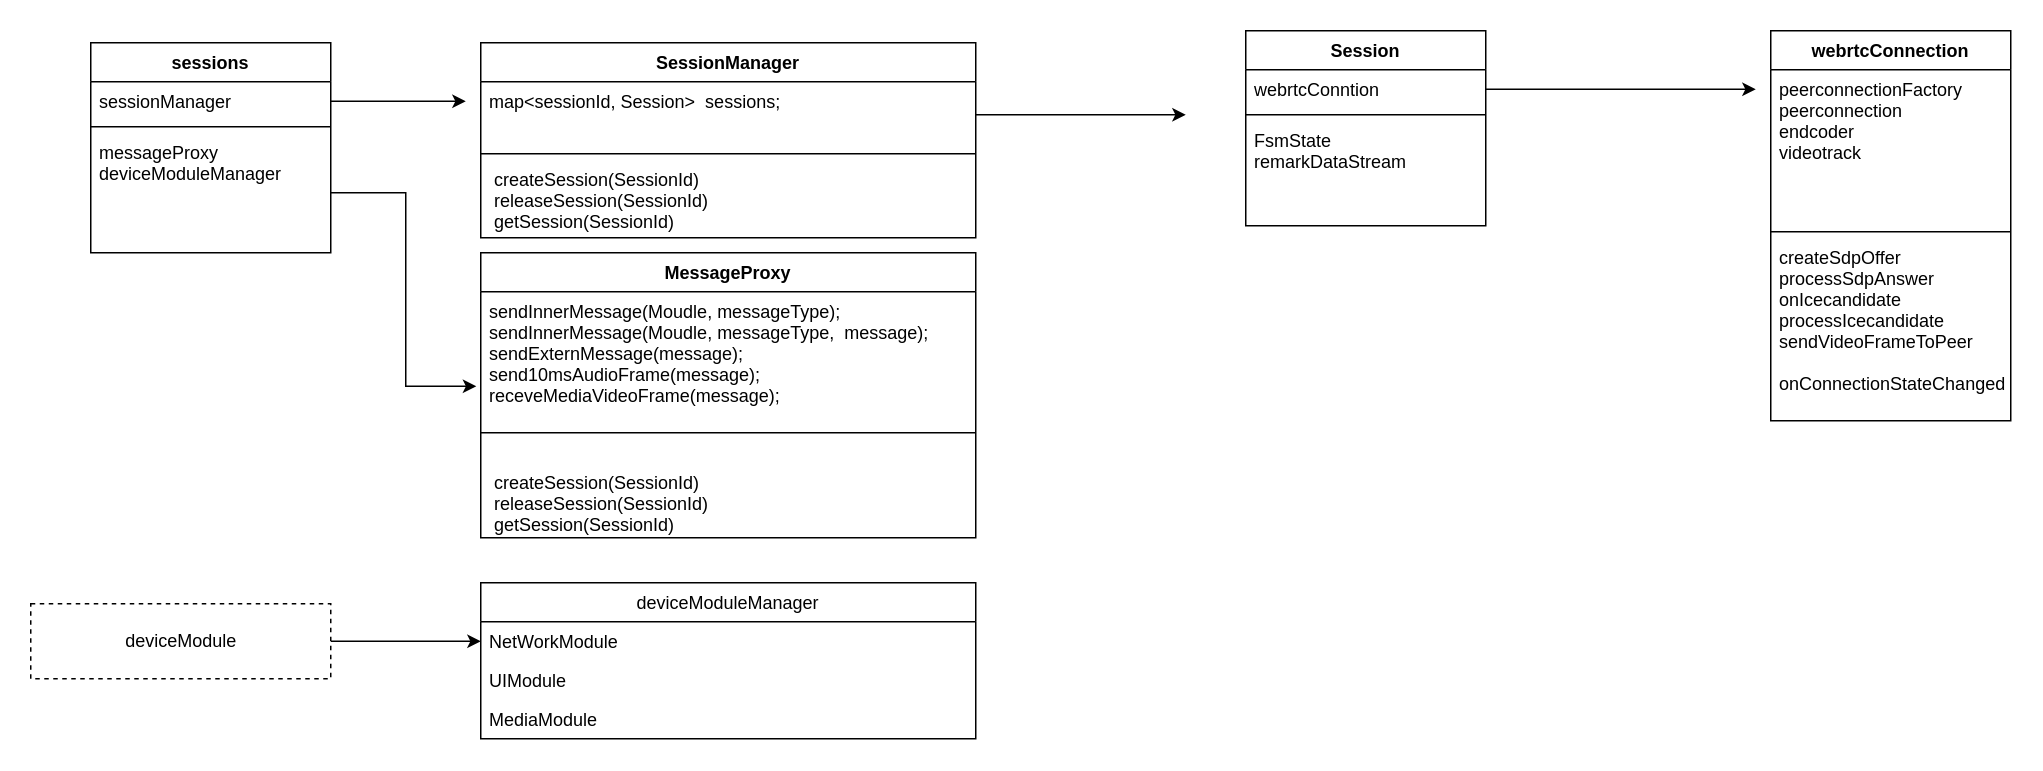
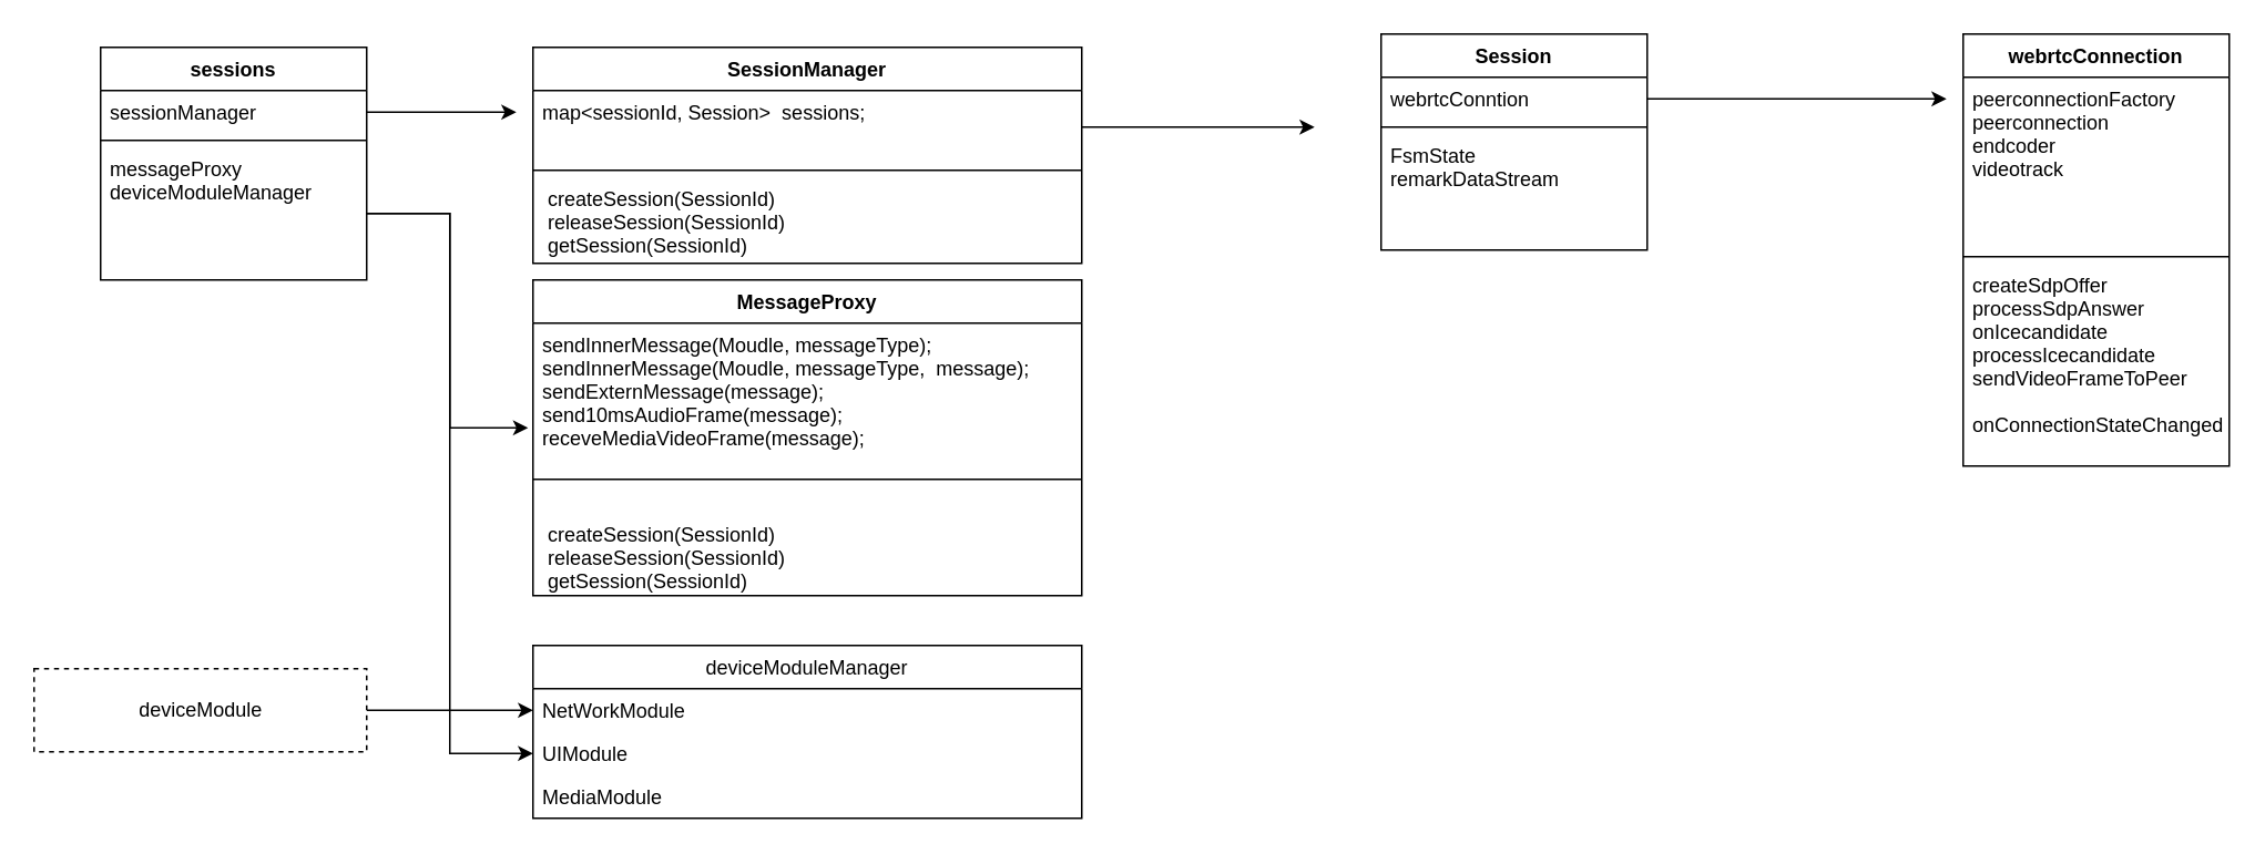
  <mxCell id="0" />
  <mxCell id="1" parent="0" />
  <mxCell id="2" value="sessions" style="swimlane;fontStyle=1;align=center;verticalAlign=top;childLayout=stackLayout;horizontal=1;startSize=26;horizontalStack=0;resizeParent=1;resizeParentMax=0;resizeLast=0;collapsible=1;marginBottom=0;" vertex="1" parent="1"><mxGeometry x="60" y="28" width="160" height="140" as="geometry" /></mxCell>
  <mxCell id="3" value="sessionManager" style="text;strokeColor=none;fillColor=none;align=left;verticalAlign=top;spacingLeft=4;spacingRight=4;overflow=hidden;rotatable=0;points=[[0,0.5],[1,0.5]];portConstraint=eastwest;" vertex="1" parent="2"><mxGeometry y="26" width="160" height="26" as="geometry" /></mxCell>
  <mxCell id="4" value="" style="line;strokeWidth=1;fillColor=none;align=left;verticalAlign=middle;spacingTop=-1;spacingLeft=3;spacingRight=3;rotatable=0;labelPosition=right;points=[];portConstraint=eastwest;" vertex="1" parent="2"><mxGeometry y="52" width="160" height="8" as="geometry" /></mxCell>
  <mxCell id="5" value="messageProxy&#10;deviceModuleManager" style="text;strokeColor=none;fillColor=none;align=left;verticalAlign=top;spacingLeft=4;spacingRight=4;overflow=hidden;rotatable=0;points=[[0,0.5],[1,0.5]];portConstraint=eastwest;" vertex="1" parent="2"><mxGeometry y="60" width="160" height="80" as="geometry" /></mxCell>
  <mxCell id="6" value="Session" style="swimlane;fontStyle=1;align=center;verticalAlign=top;childLayout=stackLayout;horizontal=1;startSize=26;horizontalStack=0;resizeParent=1;resizeParentMax=0;resizeLast=0;collapsible=1;marginBottom=0;" vertex="1" parent="1"><mxGeometry x="830" y="20" width="160" height="130" as="geometry" /></mxCell>
  <mxCell id="7" value="webrtcConntion" style="text;strokeColor=none;fillColor=none;align=left;verticalAlign=top;spacingLeft=4;spacingRight=4;overflow=hidden;rotatable=0;points=[[0,0.5],[1,0.5]];portConstraint=eastwest;" vertex="1" parent="6"><mxGeometry y="26" width="160" height="26" as="geometry" /></mxCell>
  <mxCell id="8" value="" style="line;strokeWidth=1;fillColor=none;align=left;verticalAlign=middle;spacingTop=-1;spacingLeft=3;spacingRight=3;rotatable=0;labelPosition=right;points=[];portConstraint=eastwest;" vertex="1" parent="6"><mxGeometry y="52" width="160" height="8" as="geometry" /></mxCell>
  <mxCell id="9" value="FsmState&#10;remarkDataStream " style="text;strokeColor=none;fillColor=none;align=left;verticalAlign=top;spacingLeft=4;spacingRight=4;overflow=hidden;rotatable=0;points=[[0,0.5],[1,0.5]];portConstraint=eastwest;" vertex="1" parent="6"><mxGeometry y="60" width="160" height="70" as="geometry" /></mxCell>
  <mxCell id="10" value="SessionManager" style="swimlane;fontStyle=1;align=center;verticalAlign=top;childLayout=stackLayout;horizontal=1;startSize=26;horizontalStack=0;resizeParent=1;resizeParentMax=0;resizeLast=0;collapsible=1;marginBottom=0;" vertex="1" parent="1"><mxGeometry x="320" y="28" width="330" height="130" as="geometry" /></mxCell>
  <mxCell id="11" value="map&lt;sessionId, Session&gt;  sessions;&#10;&#10;" style="text;strokeColor=none;fillColor=none;align=left;verticalAlign=top;spacingLeft=4;spacingRight=4;overflow=hidden;rotatable=0;points=[[0,0.5],[1,0.5]];portConstraint=eastwest;" vertex="1" parent="10"><mxGeometry y="26" width="330" height="44" as="geometry" /></mxCell>
  <mxCell id="12" value="" style="line;strokeWidth=1;fillColor=none;align=left;verticalAlign=middle;spacingTop=-1;spacingLeft=3;spacingRight=3;rotatable=0;labelPosition=right;points=[];portConstraint=eastwest;" vertex="1" parent="10"><mxGeometry y="70" width="330" height="8" as="geometry" /></mxCell>
  <mxCell id="13" value=" createSession(SessionId)&#10; releaseSession(SessionId)&#10; getSession(SessionId)&#10; " style="text;strokeColor=none;fillColor=none;align=left;verticalAlign=top;spacingLeft=4;spacingRight=4;overflow=hidden;rotatable=0;points=[[0,0.5],[1,0.5]];portConstraint=eastwest;" vertex="1" parent="10"><mxGeometry y="78" width="330" height="52" as="geometry" /></mxCell>
  <mxCell id="14" style="edgeStyle=orthogonalEdgeStyle;rounded=0;orthogonalLoop=1;jettySize=auto;html=1;exitX=1;exitY=0.5;exitDx=0;exitDy=0;" edge="1" parent="1" source="3"><mxGeometry relative="1" as="geometry"><mxPoint x="310" y="67" as="targetPoint" /></mxGeometry></mxCell>
  <mxCell id="15" value="MessageProxy" style="swimlane;fontStyle=1;align=center;verticalAlign=top;childLayout=stackLayout;horizontal=1;startSize=26;horizontalStack=0;resizeParent=1;resizeParentMax=0;resizeLast=0;collapsible=1;marginBottom=0;" vertex="1" parent="1"><mxGeometry x="320" y="168" width="330" height="190" as="geometry" /></mxCell>
  <mxCell id="16" value="sendInnerMessage(Moudle, messageType);&#10;sendInnerMessage(Moudle, messageType,  message);&#10;sendExternMessage(message);&#10;send10msAudioFrame(message);&#10;receveMediaVideoFrame(message);" style="text;strokeColor=none;fillColor=none;align=left;verticalAlign=top;spacingLeft=4;spacingRight=4;overflow=hidden;rotatable=0;points=[[0,0.5],[1,0.5]];portConstraint=eastwest;" vertex="1" parent="15"><mxGeometry y="26" width="330" height="74" as="geometry" /></mxCell>
  <mxCell id="17" value="" style="line;strokeWidth=1;fillColor=none;align=left;verticalAlign=middle;spacingTop=-1;spacingLeft=3;spacingRight=3;rotatable=0;labelPosition=right;points=[];portConstraint=eastwest;" vertex="1" parent="15"><mxGeometry y="100" width="330" height="40" as="geometry" /></mxCell>
  <mxCell id="18" value=" createSession(SessionId)&#10; releaseSession(SessionId)&#10; getSession(SessionId)&#10; " style="text;strokeColor=none;fillColor=none;align=left;verticalAlign=top;spacingLeft=4;spacingRight=4;overflow=hidden;rotatable=0;points=[[0,0.5],[1,0.5]];portConstraint=eastwest;" vertex="1" parent="15"><mxGeometry y="140" width="330" height="50" as="geometry" /></mxCell>
  <mxCell id="19" style="edgeStyle=orthogonalEdgeStyle;rounded=0;orthogonalLoop=1;jettySize=auto;html=1;exitX=1;exitY=0.5;exitDx=0;exitDy=0;entryX=-0.009;entryY=0.851;entryDx=0;entryDy=0;entryPerimeter=0;" edge="1" parent="1" source="5" target="16"><mxGeometry relative="1" as="geometry" /></mxCell>
  <mxCell id="20" value="webrtcConnection" style="swimlane;fontStyle=1;align=center;verticalAlign=top;childLayout=stackLayout;horizontal=1;startSize=26;horizontalStack=0;resizeParent=1;resizeParentMax=0;resizeLast=0;collapsible=1;marginBottom=0;" vertex="1" parent="1"><mxGeometry x="1180" y="20" width="160" height="260" as="geometry" /></mxCell>
  <mxCell id="21" value="peerconnectionFactory&#10;peerconnection&#10;endcoder&#10;videotrack" style="text;strokeColor=none;fillColor=none;align=left;verticalAlign=top;spacingLeft=4;spacingRight=4;overflow=hidden;rotatable=0;points=[[0,0.5],[1,0.5]];portConstraint=eastwest;" vertex="1" parent="20"><mxGeometry y="26" width="160" height="104" as="geometry" /></mxCell>
  <mxCell id="22" value="" style="line;strokeWidth=1;fillColor=none;align=left;verticalAlign=middle;spacingTop=-1;spacingLeft=3;spacingRight=3;rotatable=0;labelPosition=right;points=[];portConstraint=eastwest;" vertex="1" parent="20"><mxGeometry y="130" width="160" height="8" as="geometry" /></mxCell>
  <mxCell id="23" value="createSdpOffer&#10;processSdpAnswer&#10;onIcecandidate&#10;processIcecandidate&#10;sendVideoFrameToPeer&#10;&#10;onConnectionStateChanged" style="text;strokeColor=none;fillColor=none;align=left;verticalAlign=top;spacingLeft=4;spacingRight=4;overflow=hidden;rotatable=0;points=[[0,0.5],[1,0.5]];portConstraint=eastwest;" vertex="1" parent="20"><mxGeometry y="138" width="160" height="122" as="geometry" /></mxCell>
  <mxCell id="24" style="edgeStyle=orthogonalEdgeStyle;rounded=0;orthogonalLoop=1;jettySize=auto;html=1;" edge="1" parent="1" source="11"><mxGeometry relative="1" as="geometry"><mxPoint x="790" y="76" as="targetPoint" /></mxGeometry></mxCell>
  <mxCell id="25" style="edgeStyle=orthogonalEdgeStyle;rounded=0;orthogonalLoop=1;jettySize=auto;html=1;" edge="1" parent="1" source="7"><mxGeometry relative="1" as="geometry"><mxPoint x="1170" y="59" as="targetPoint" /></mxGeometry></mxCell>
  <mxCell id="26" value="deviceModuleManager" style="swimlane;fontStyle=0;childLayout=stackLayout;horizontal=1;startSize=26;fillColor=none;horizontalStack=0;resizeParent=1;resizeParentMax=0;resizeLast=0;collapsible=1;marginBottom=0;" vertex="1" parent="1"><mxGeometry x="320" y="388" width="330" height="104" as="geometry" /></mxCell>
  <mxCell id="27" value="NetWorkModule" style="text;strokeColor=none;fillColor=none;align=left;verticalAlign=top;spacingLeft=4;spacingRight=4;overflow=hidden;rotatable=0;points=[[0,0.5],[1,0.5]];portConstraint=eastwest;" vertex="1" parent="26"><mxGeometry y="26" width="330" height="26" as="geometry" /></mxCell>
  <mxCell id="28" value="UIModule" style="text;strokeColor=none;fillColor=none;align=left;verticalAlign=top;spacingLeft=4;spacingRight=4;overflow=hidden;rotatable=0;points=[[0,0.5],[1,0.5]];portConstraint=eastwest;" vertex="1" parent="26"><mxGeometry y="52" width="330" height="26" as="geometry" /></mxCell>
  <mxCell id="29" value="MediaModule" style="text;strokeColor=none;fillColor=none;align=left;verticalAlign=top;spacingLeft=4;spacingRight=4;overflow=hidden;rotatable=0;points=[[0,0.5],[1,0.5]];portConstraint=eastwest;" vertex="1" parent="26"><mxGeometry y="78" width="330" height="26" as="geometry" /></mxCell>
+ <mxCell id="30" style="edgeStyle=orthogonalEdgeStyle;rounded=0;orthogonalLoop=1;jettySize=auto;html=1;exitX=1;exitY=0.5;exitDx=0;exitDy=0;entryX=0;entryY=0.5;entryDx=0;entryDy=0;" edge="1" parent="1" source="5" target="28"><mxGeometry relative="1" as="geometry" /></mxCell>
  <mxCell id="31" style="edgeStyle=orthogonalEdgeStyle;rounded=0;orthogonalLoop=1;jettySize=auto;html=1;exitX=1;exitY=0.5;exitDx=0;exitDy=0;entryX=0;entryY=0.5;entryDx=0;entryDy=0;" edge="1" parent="1" source="32" target="27"><mxGeometry relative="1" as="geometry" /></mxCell>
  <mxCell id="32" value="deviceModule" style="html=1;dashed=1;" vertex="1" parent="1"><mxGeometry x="20" y="402" width="200" height="50" as="geometry" /></mxCell>
